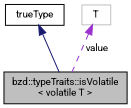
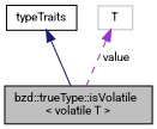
  digraph {
    fontname=Roboto
    node [color=black fillcolor=white fontname=Roboto fontsize=10 shape=record style=filled]
    edge [dir=back fontname=Roboto fontsize=10 labelfontname=Helvetica labelfontsize=10]
-   n1 [fillcolor=grey75 fontcolor=black height=0.2 label="bzd::typeTraits::isVolatile\l\< volatile T \>" width=0.4]
-   n2 [height=0.2 label=trueType width=0.4]
+   n1 [fillcolor=grey75 fontcolor=black height=0.2 label="bzd::trueType::isVolatile\l\< volatile T \>" width=0.4]
+   n2 [height=0.2 label=typeTraits width=0.4]
    n3 [color=grey75 height=0.2 label=T width=0.4]
    n2 -> n1 [color=midnightblue style=solid]
    n3 -> n1 [color=darkorchid3 label=" value" style=dashed]
  }
